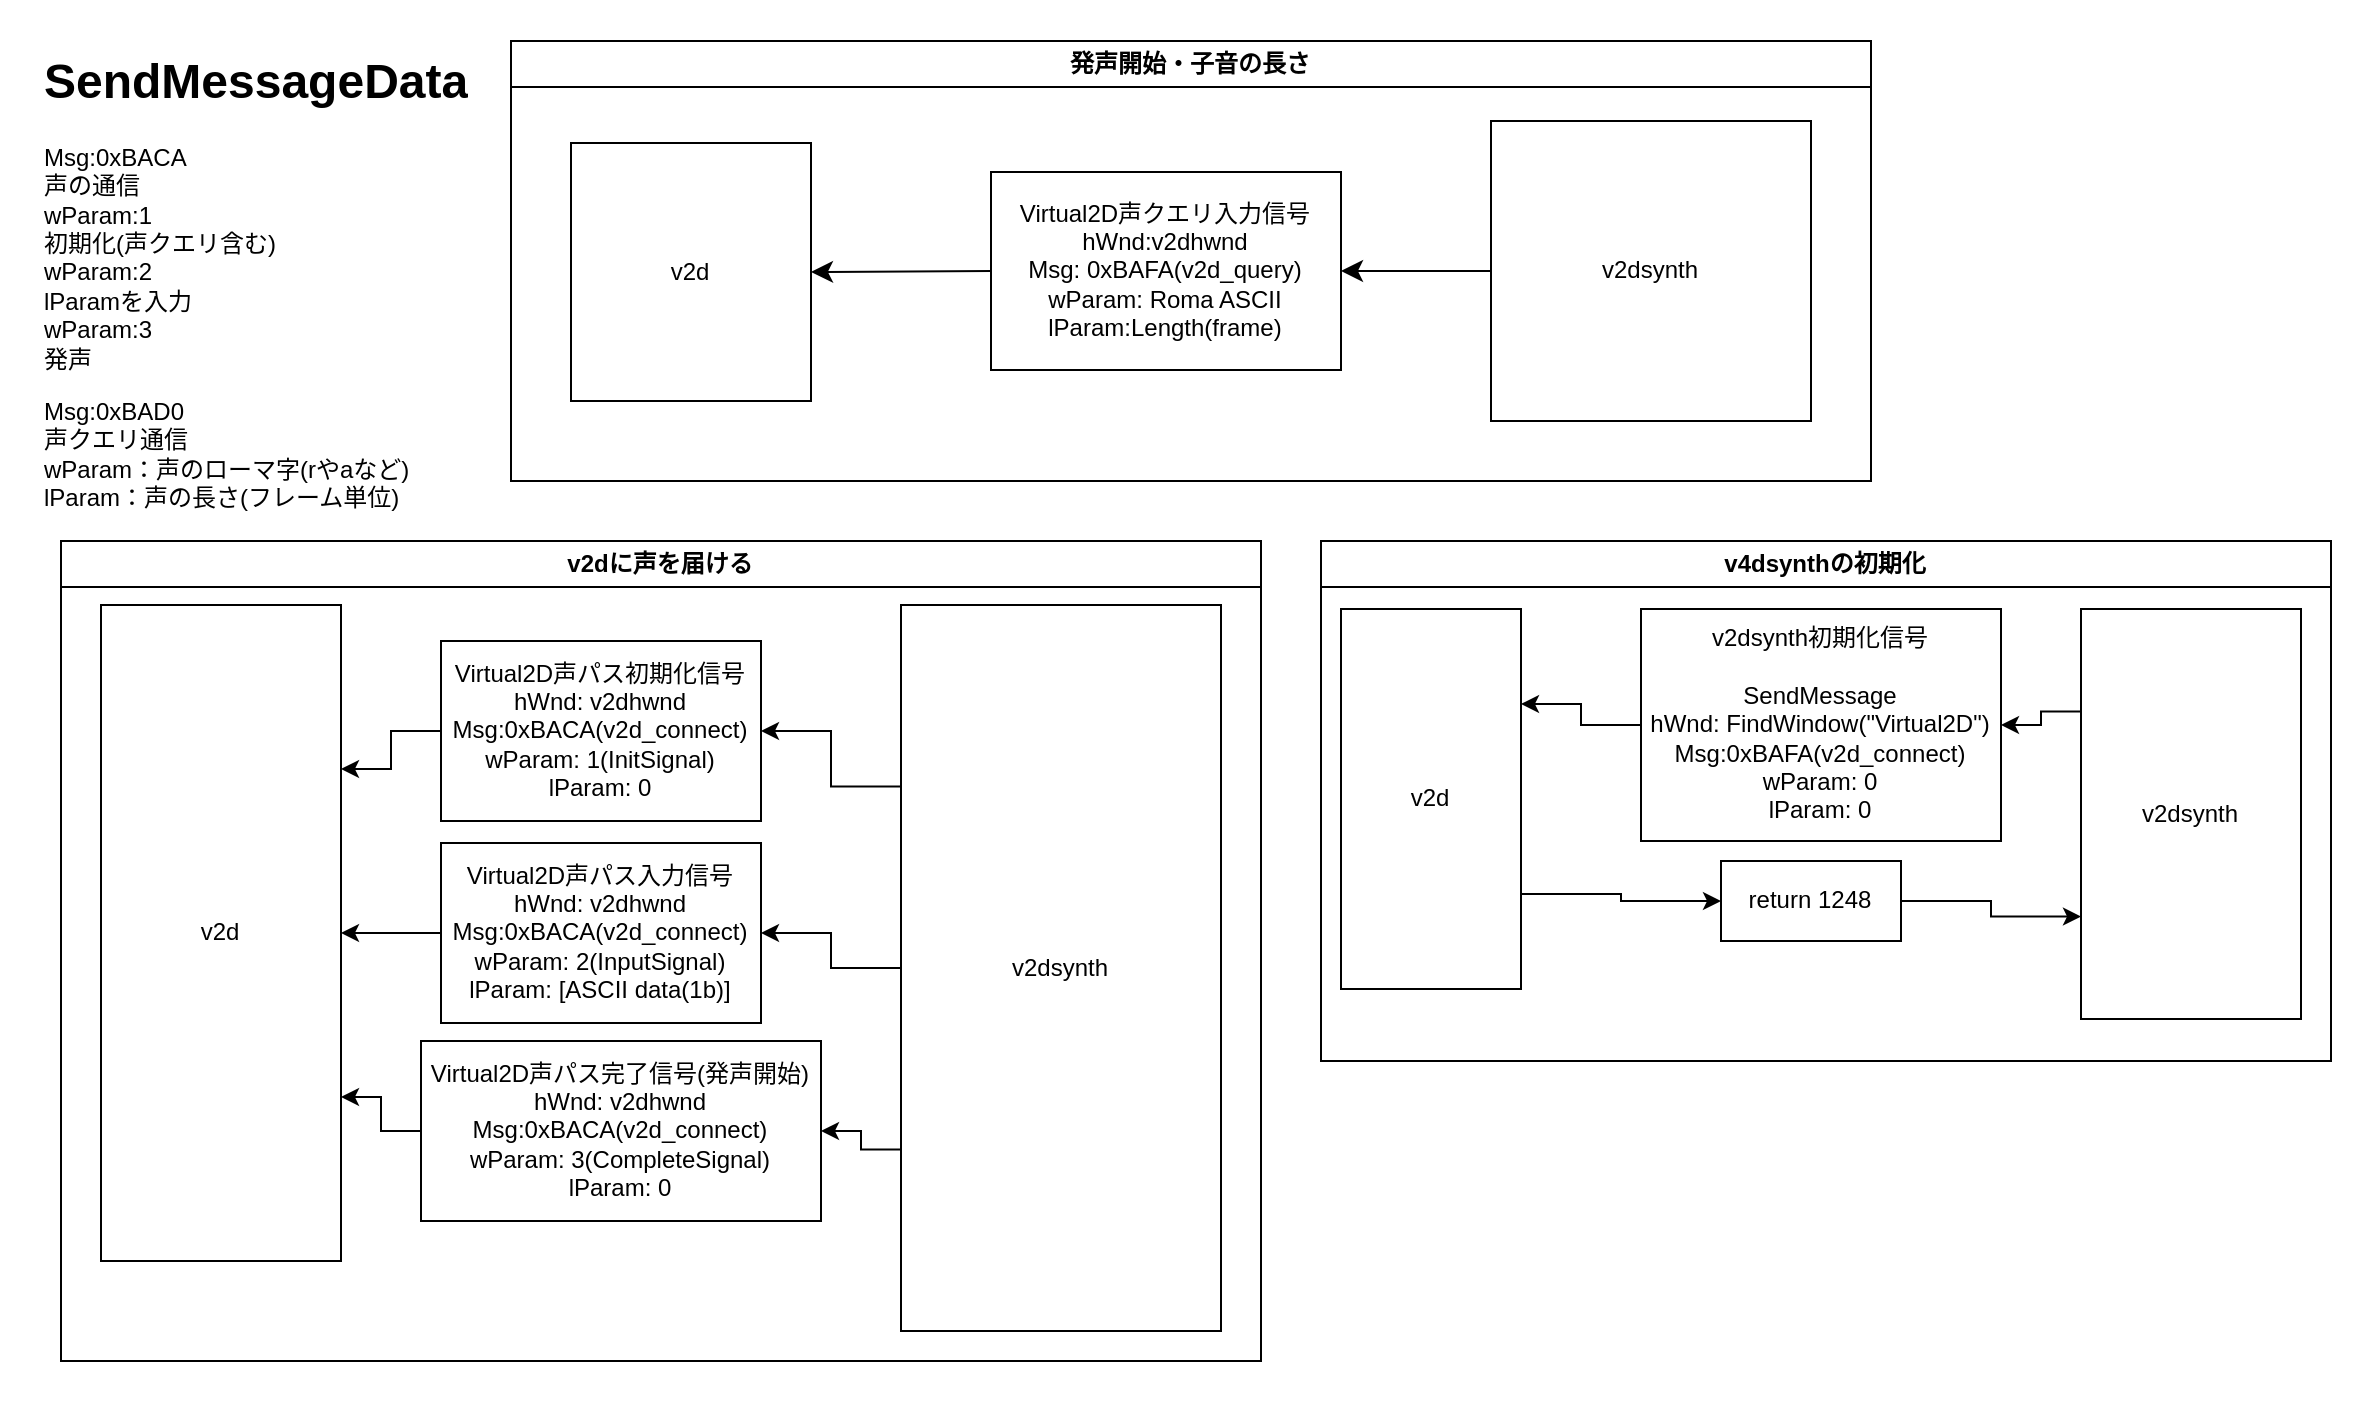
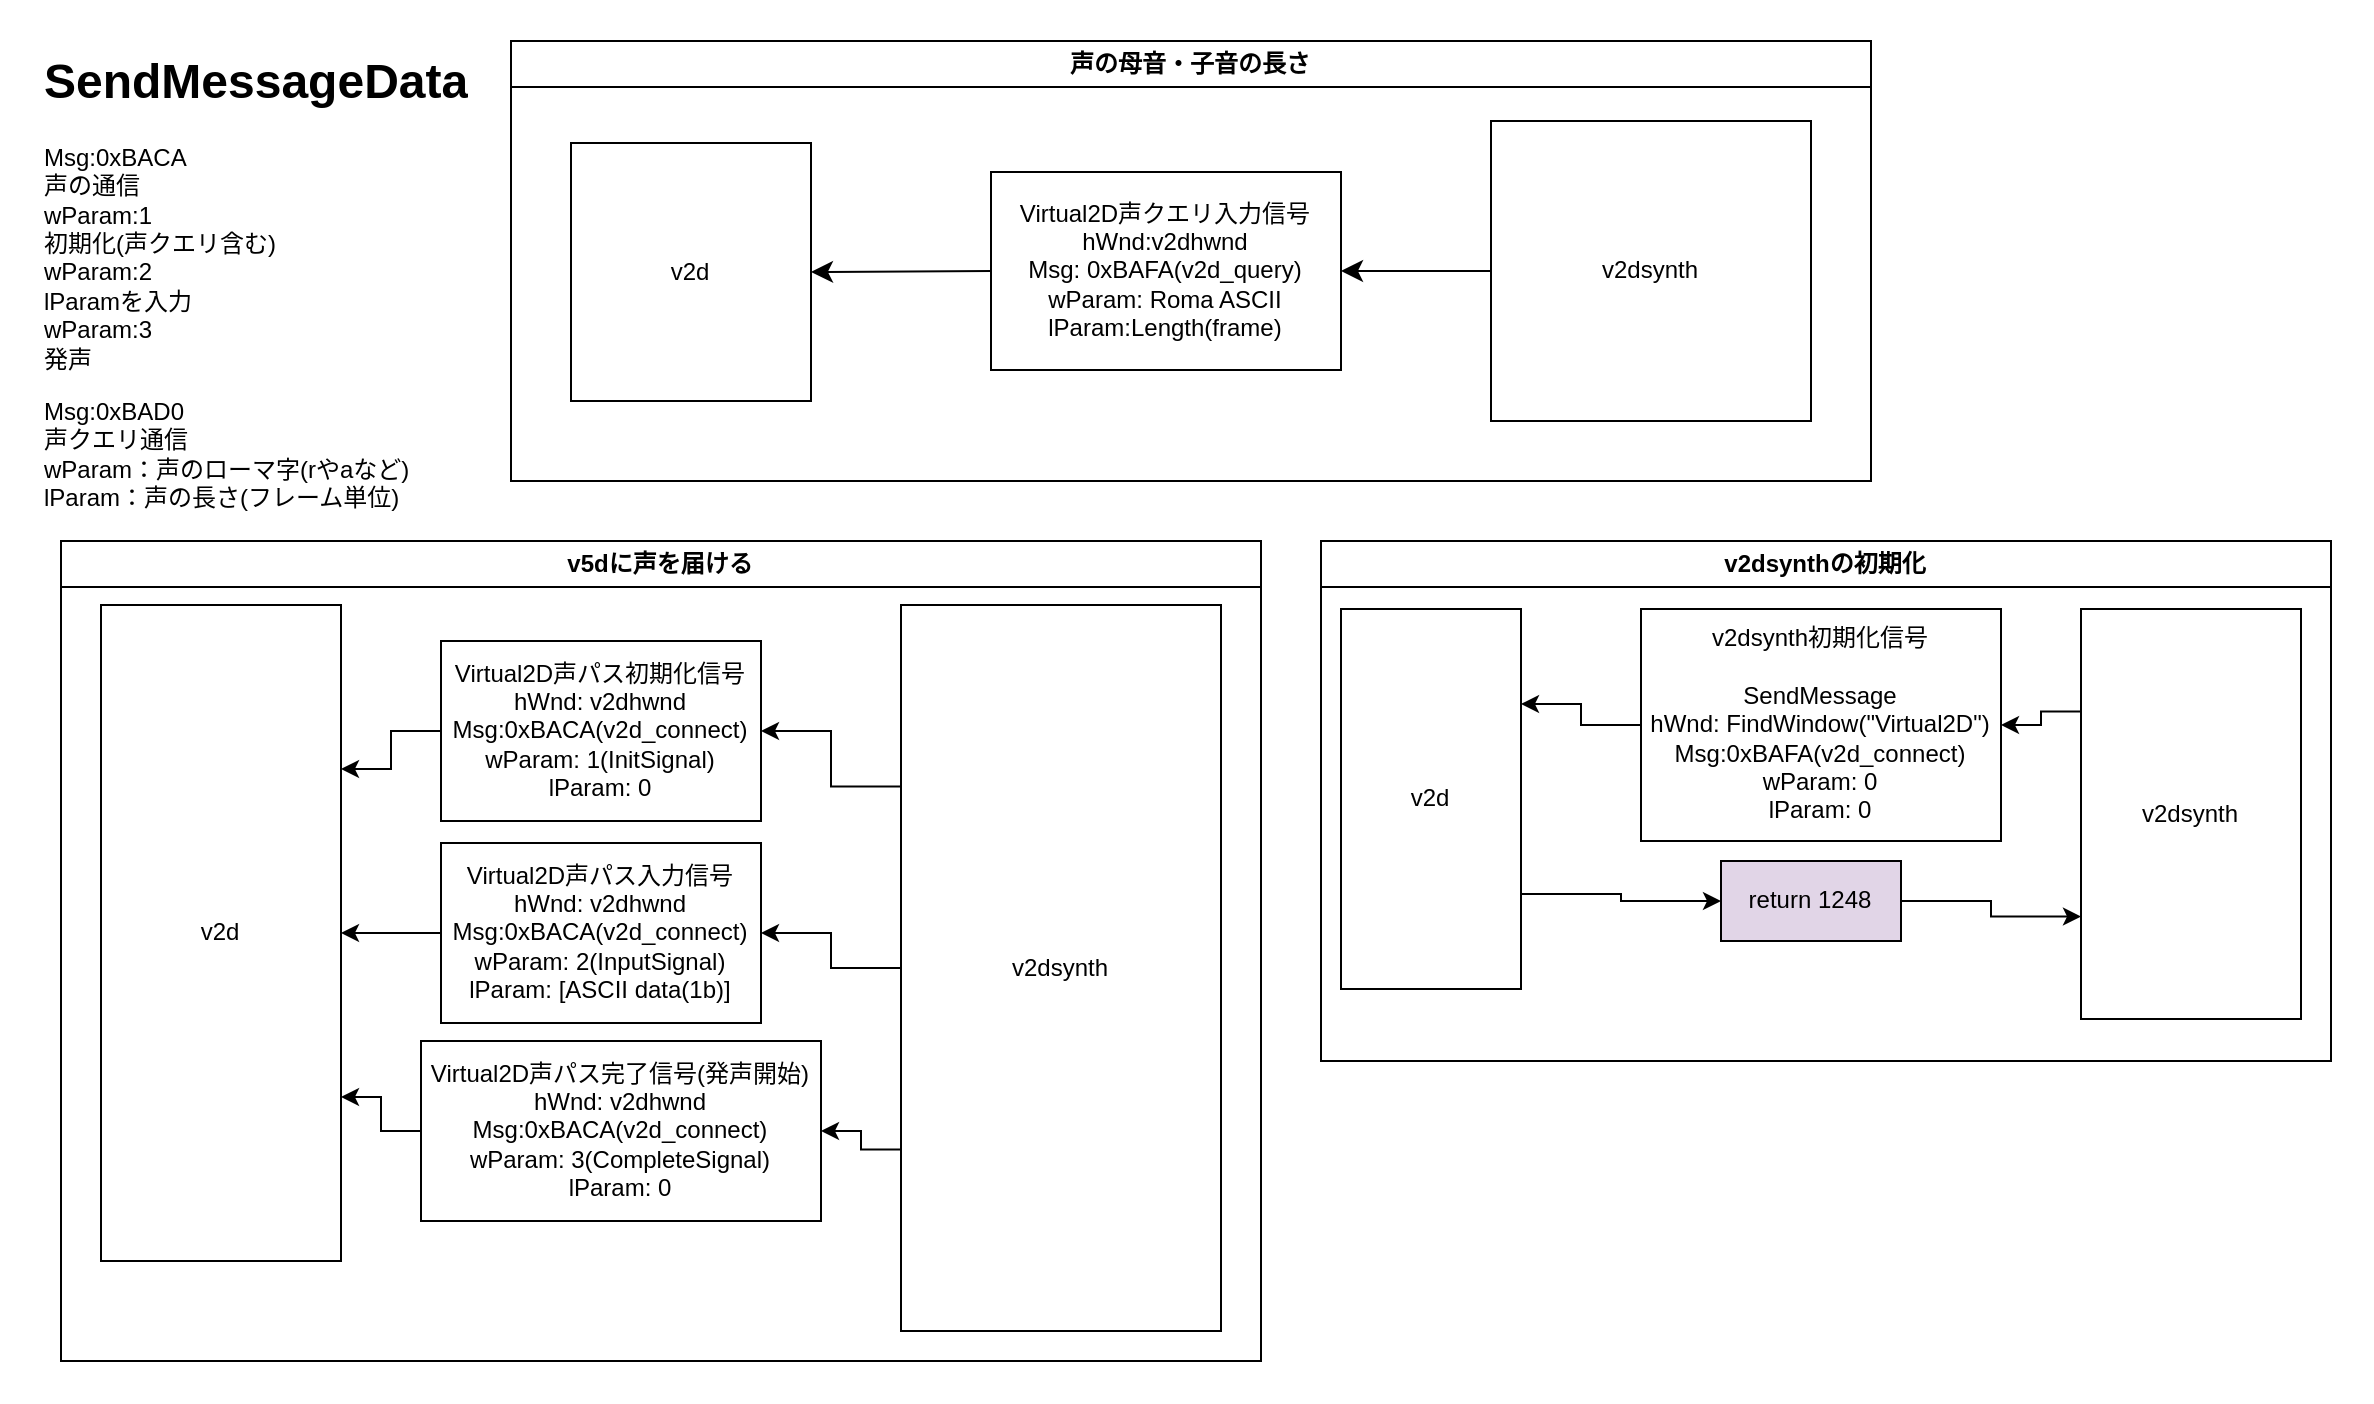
  <mxCell id="0" />
  <mxCell id="1" parent="0" />
- <mxCell id="2" value="v4dsynthの初期化" style="swimlane;whiteSpace=wrap;html=1;" parent="1" vertex="1"><mxGeometry x="660" y="270" width="505" height="260" as="geometry" /></mxCell>
+ <mxCell id="2" value="v2dsynthの初期化" style="swimlane;whiteSpace=wrap;html=1;" parent="1" vertex="1"><mxGeometry x="660" y="270" width="505" height="260" as="geometry" /></mxCell>
  <mxCell id="3" style="edgeStyle=orthogonalEdgeStyle;rounded=0;orthogonalLoop=1;jettySize=auto;html=1;exitX=1;exitY=0.75;exitDx=0;exitDy=0;entryX=0;entryY=0.5;entryDx=0;entryDy=0;" parent="2" source="4" target="10" edge="1"><mxGeometry relative="1" as="geometry" /></mxCell>
  <mxCell id="4" value="v2d" style="rounded=0;whiteSpace=wrap;html=1;" parent="2" vertex="1"><mxGeometry x="10" y="34" width="90" height="190" as="geometry" /></mxCell>
  <mxCell id="5" style="edgeStyle=orthogonalEdgeStyle;rounded=0;orthogonalLoop=1;jettySize=auto;html=1;exitX=0;exitY=0.25;exitDx=0;exitDy=0;entryX=1;entryY=0.5;entryDx=0;entryDy=0;" parent="2" source="6" target="8" edge="1"><mxGeometry relative="1" as="geometry" /></mxCell>
  <mxCell id="6" value="v2dsynth" style="rounded=0;whiteSpace=wrap;html=1;" parent="2" vertex="1"><mxGeometry x="380" y="34" width="110" height="205" as="geometry" /></mxCell>
  <mxCell id="7" style="edgeStyle=orthogonalEdgeStyle;rounded=0;orthogonalLoop=1;jettySize=auto;html=1;exitX=0;exitY=0.5;exitDx=0;exitDy=0;entryX=1;entryY=0.25;entryDx=0;entryDy=0;" parent="2" source="8" target="4" edge="1"><mxGeometry relative="1" as="geometry" /></mxCell>
  <mxCell id="8" value="v2dsynth初期化信号&lt;div&gt;&lt;br&gt;&lt;/div&gt;&lt;div&gt;SendMessage&lt;/div&gt;&lt;div&gt;hWnd: FindWindow(&quot;Virtual2D&quot;)&lt;/div&gt;&lt;div&gt;Msg:0xBAFA(v2d_connect)&lt;/div&gt;&lt;div&gt;wParam: 0&lt;/div&gt;&lt;div&gt;lParam: 0&lt;/div&gt;" style="rounded=0;whiteSpace=wrap;html=1;" parent="2" vertex="1"><mxGeometry x="160" y="34" width="180" height="116" as="geometry" /></mxCell>
  <mxCell id="9" style="edgeStyle=orthogonalEdgeStyle;rounded=0;orthogonalLoop=1;jettySize=auto;html=1;exitX=1;exitY=0.5;exitDx=0;exitDy=0;entryX=0;entryY=0.75;entryDx=0;entryDy=0;" parent="2" source="10" target="6" edge="1"><mxGeometry relative="1" as="geometry" /></mxCell>
- <mxCell id="10" value="return 1248" style="rounded=0;whiteSpace=wrap;html=1;" parent="2" vertex="1"><mxGeometry x="200" y="160" width="90" height="40" as="geometry" /></mxCell>
- <mxCell id="11" value="v2dに声を届ける" style="swimlane;whiteSpace=wrap;html=1;" parent="1" vertex="1"><mxGeometry x="30" y="270" width="600" height="410" as="geometry" /></mxCell>
+ <mxCell id="10" value="return 1248" style="rounded=0;whiteSpace=wrap;html=1;fillColor=#e1d5e7;" parent="2" vertex="1"><mxGeometry x="200" y="160" width="90" height="40" as="geometry" /></mxCell>
+ <mxCell id="11" value="v5dに声を届ける" style="swimlane;whiteSpace=wrap;html=1;" parent="1" vertex="1"><mxGeometry x="30" y="270" width="600" height="410" as="geometry" /></mxCell>
  <mxCell id="12" style="edgeStyle=orthogonalEdgeStyle;rounded=0;orthogonalLoop=1;jettySize=auto;html=1;exitX=0;exitY=0.5;exitDx=0;exitDy=0;entryX=1;entryY=0.5;entryDx=0;entryDy=0;" parent="11" source="14" target="17" edge="1"><mxGeometry relative="1" as="geometry" /></mxCell>
  <mxCell id="13" style="edgeStyle=orthogonalEdgeStyle;rounded=0;orthogonalLoop=1;jettySize=auto;html=1;exitX=0;exitY=0.75;exitDx=0;exitDy=0;entryX=1;entryY=0.5;entryDx=0;entryDy=0;" parent="11" source="14" target="19" edge="1"><mxGeometry relative="1" as="geometry" /></mxCell>
  <mxCell id="14" value="v2dsynth" style="rounded=0;whiteSpace=wrap;html=1;" parent="11" vertex="1"><mxGeometry x="420" y="32" width="160" height="363" as="geometry" /></mxCell>
  <mxCell id="15" value="v2d" style="rounded=0;whiteSpace=wrap;html=1;" parent="11" vertex="1"><mxGeometry x="20" y="32" width="120" height="328" as="geometry" /></mxCell>
  <mxCell id="16" style="edgeStyle=orthogonalEdgeStyle;rounded=0;orthogonalLoop=1;jettySize=auto;html=1;exitX=0;exitY=0.5;exitDx=0;exitDy=0;entryX=1;entryY=0.5;entryDx=0;entryDy=0;" parent="11" source="17" target="15" edge="1"><mxGeometry relative="1" as="geometry" /></mxCell>
  <mxCell id="17" value="Virtual2D声パス入力信号&lt;div&gt;hWnd: v2dhwnd&lt;/div&gt;&lt;div&gt;Msg:0xBACA(v2d_connect)&lt;/div&gt;&lt;div&gt;wParam: 2(InputSignal)&lt;/div&gt;&lt;div&gt;lParam: [ASCII data(1b)]&lt;/div&gt;" style="rounded=0;whiteSpace=wrap;html=1;" parent="11" vertex="1"><mxGeometry x="190" y="151" width="160" height="90" as="geometry" /></mxCell>
  <mxCell id="18" style="edgeStyle=orthogonalEdgeStyle;rounded=0;orthogonalLoop=1;jettySize=auto;html=1;exitX=0;exitY=0.5;exitDx=0;exitDy=0;entryX=1;entryY=0.75;entryDx=0;entryDy=0;" parent="11" source="19" target="15" edge="1"><mxGeometry relative="1" as="geometry" /></mxCell>
  <mxCell id="19" value="Virtual2D声パス完了信号(発声開始)&lt;div&gt;hWnd: v2dhwnd&lt;/div&gt;&lt;div&gt;Msg:0xBACA(v2d_connect)&lt;/div&gt;&lt;div&gt;wParam: 3(CompleteSignal)&lt;/div&gt;&lt;div&gt;lParam: 0&lt;/div&gt;" style="rounded=0;whiteSpace=wrap;html=1;" parent="11" vertex="1"><mxGeometry x="180" y="250" width="200" height="90" as="geometry" /></mxCell>
  <mxCell id="20" value="Virtual2D声パス初期化信号&lt;div&gt;hWnd: v2dhwnd&lt;/div&gt;&lt;div&gt;Msg:0xBACA(v2d_connect)&lt;/div&gt;&lt;div&gt;wParam: 1(InitSignal)&lt;/div&gt;&lt;div&gt;lParam: 0&lt;/div&gt;" style="rounded=0;whiteSpace=wrap;html=1;" parent="11" vertex="1"><mxGeometry x="190" y="50" width="160" height="90" as="geometry" /></mxCell>
  <mxCell id="21" style="edgeStyle=orthogonalEdgeStyle;rounded=0;orthogonalLoop=1;jettySize=auto;html=1;exitX=0;exitY=0.5;exitDx=0;exitDy=0;entryX=1;entryY=0.25;entryDx=0;entryDy=0;" parent="11" source="20" target="15" edge="1"><mxGeometry relative="1" as="geometry" /></mxCell>
  <mxCell id="22" style="edgeStyle=orthogonalEdgeStyle;rounded=0;orthogonalLoop=1;jettySize=auto;html=1;exitX=0;exitY=0.25;exitDx=0;exitDy=0;entryX=1;entryY=0.5;entryDx=0;entryDy=0;" parent="11" source="14" target="20" edge="1"><mxGeometry relative="1" as="geometry" /></mxCell>
- <mxCell id="23" value="発声開始・子音の長さ" style="swimlane;whiteSpace=wrap;html=1;" parent="1" vertex="1"><mxGeometry x="255" y="20" width="680" height="220" as="geometry" /></mxCell>
+ <mxCell id="23" value="声の母音・子音の長さ" style="swimlane;whiteSpace=wrap;html=1;" parent="1" vertex="1"><mxGeometry x="255" y="20" width="680" height="220" as="geometry" /></mxCell>
  <mxCell id="24" value="v2d" style="rounded=0;whiteSpace=wrap;html=1;" parent="23" vertex="1"><mxGeometry x="30" y="51" width="120" height="129" as="geometry" /></mxCell>
  <mxCell id="25" style="edgeStyle=none;curved=1;rounded=0;orthogonalLoop=1;jettySize=auto;html=1;exitX=0;exitY=0.5;exitDx=0;exitDy=0;entryX=1;entryY=0.5;entryDx=0;entryDy=0;fontSize=12;startSize=8;endSize=8;" parent="23" source="26" target="28" edge="1"><mxGeometry relative="1" as="geometry" /></mxCell>
  <mxCell id="26" value="v2dsynth" style="rounded=0;whiteSpace=wrap;html=1;" parent="23" vertex="1"><mxGeometry x="490" y="40" width="160" height="150" as="geometry" /></mxCell>
  <mxCell id="27" style="edgeStyle=none;curved=1;rounded=0;orthogonalLoop=1;jettySize=auto;html=1;exitX=0;exitY=0.5;exitDx=0;exitDy=0;entryX=1;entryY=0.5;entryDx=0;entryDy=0;fontSize=12;startSize=8;endSize=8;" parent="23" source="28" target="24" edge="1"><mxGeometry relative="1" as="geometry" /></mxCell>
  <mxCell id="28" value="Virtual2D声クエリ入力信号&lt;div&gt;hWnd:v2dhwnd&lt;/div&gt;&lt;div&gt;Msg: 0xBAFA(v2d_query)&lt;/div&gt;&lt;div&gt;wParam: Roma ASCII&lt;/div&gt;&lt;div&gt;lParam:Length(frame)&lt;/div&gt;" style="rounded=0;whiteSpace=wrap;html=1;" parent="23" vertex="1"><mxGeometry x="240" y="65.5" width="175" height="99" as="geometry" /></mxCell>
  <mxCell id="29" value="&lt;h1 style=&quot;margin-top: 0px;&quot;&gt;SendMessageData&lt;/h1&gt;&lt;p&gt;Msg:0xBACA&lt;br&gt;声の通信&lt;br&gt;wParam:1&lt;br&gt;初期化(声クエリ含む)&lt;br&gt;wParam:2&lt;br&gt;lParamを入力&lt;br&gt;wParam:3&lt;br&gt;発声&lt;/p&gt;&lt;p&gt;Msg:0xBAD0&lt;br&gt;声クエリ通信&lt;br&gt;wParam：声のローマ字(rやaなど)&lt;br&gt;lParam：声の長さ(フレーム単位)&lt;/p&gt;" style="text;html=1;whiteSpace=wrap;overflow=hidden;rounded=0;" parent="1" vertex="1"><mxGeometry x="20" y="20" width="220" height="240" as="geometry" /></mxCell>
